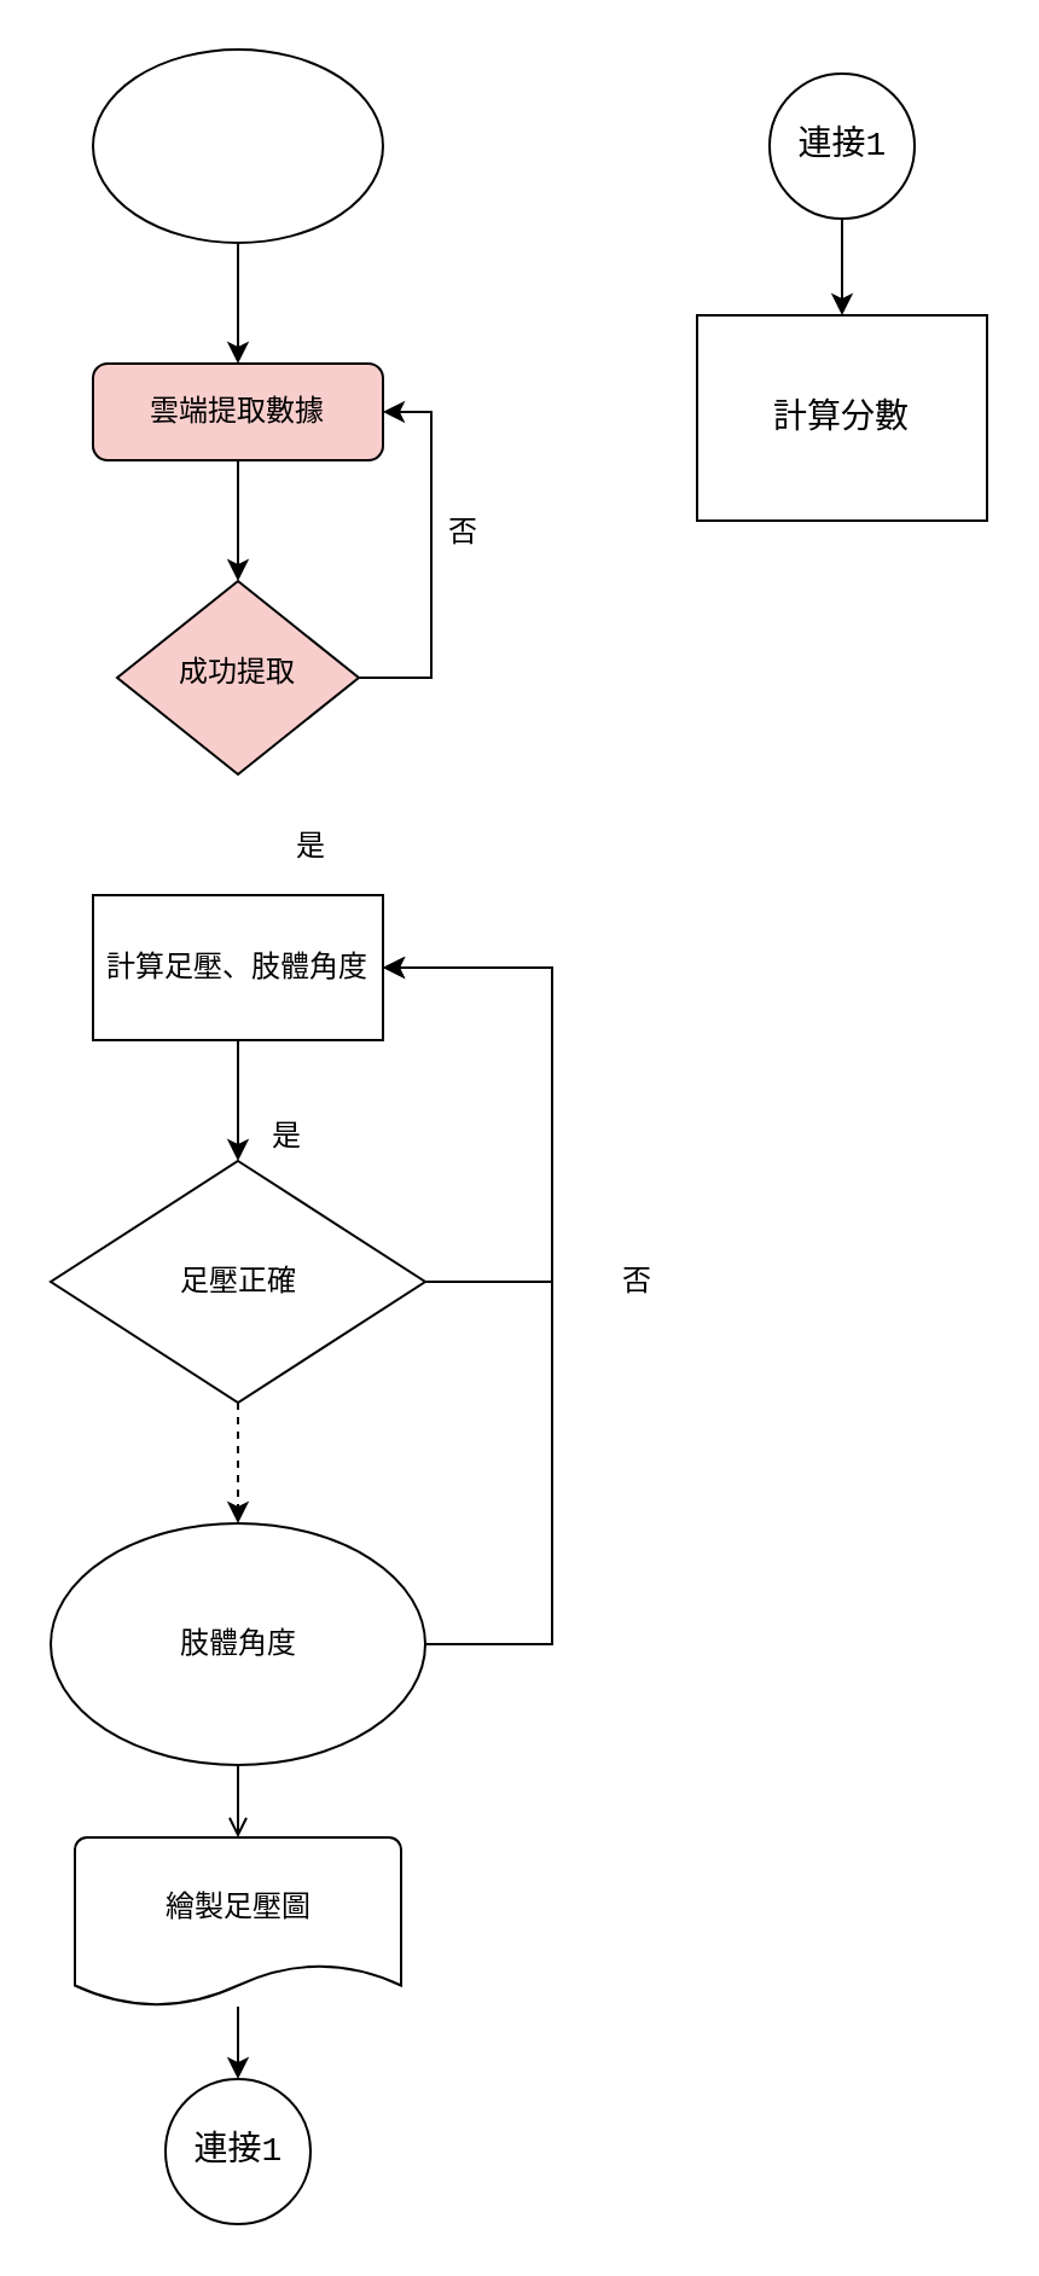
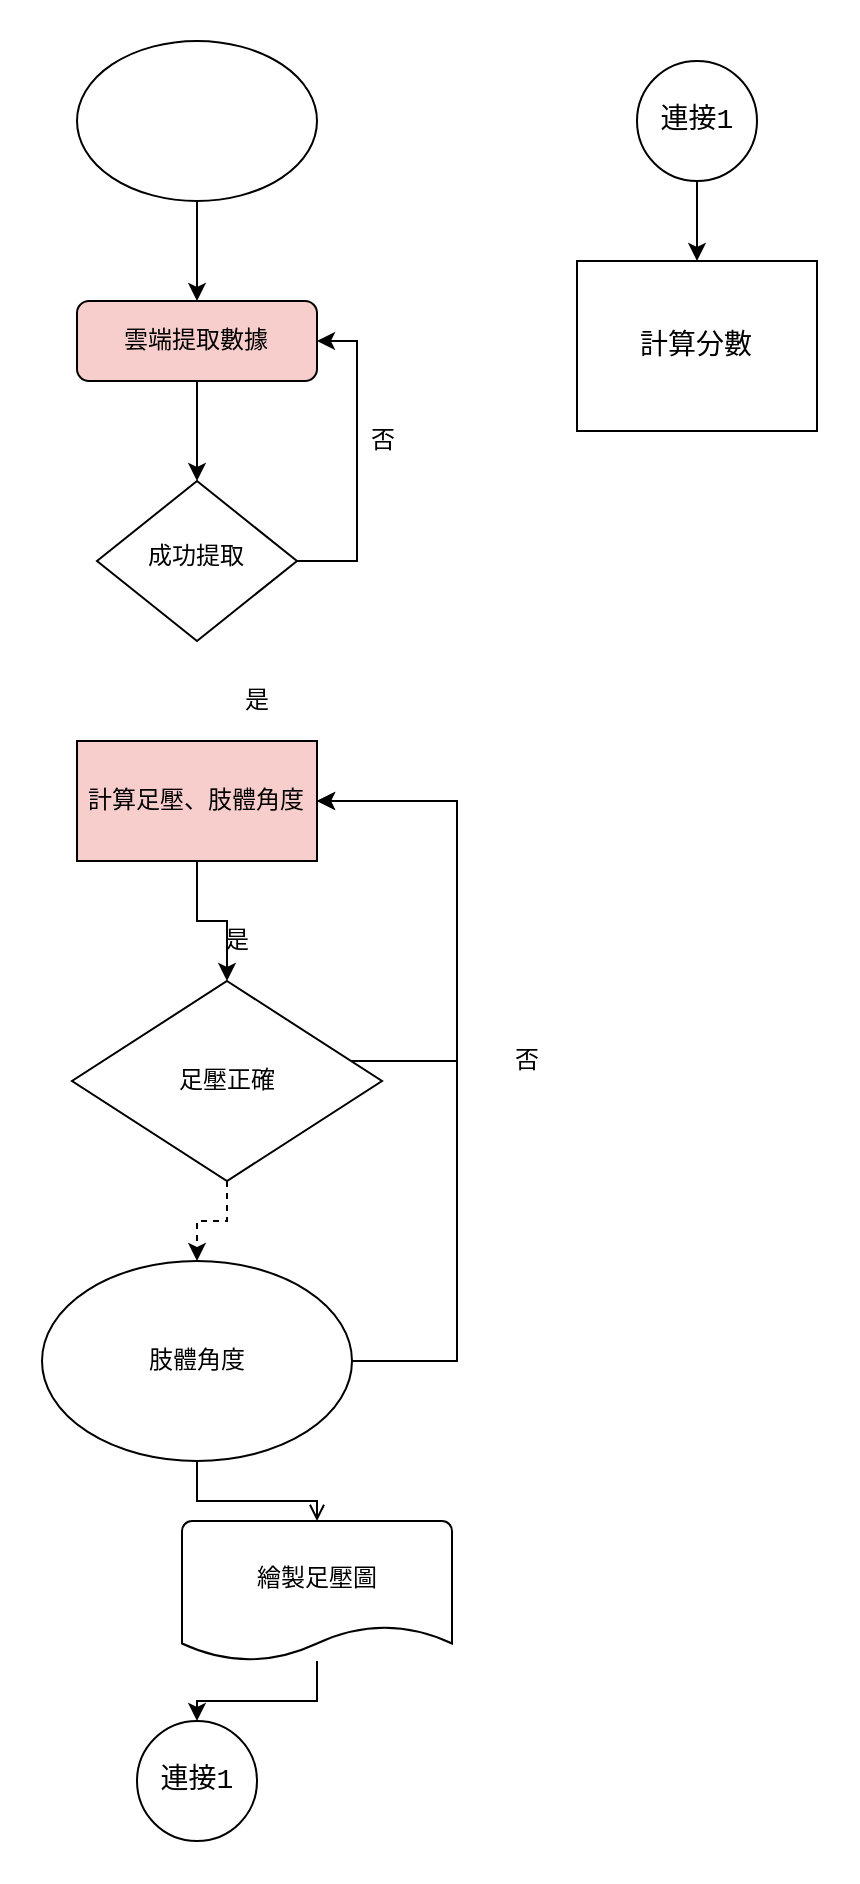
  <mxCell id="0" />
  <mxCell id="1" parent="0" />
  <mxCell id="2" value="" style="edgeStyle=orthogonalEdgeStyle;rounded=0;orthogonalLoop=1;jettySize=auto;html=1;" edge="1" parent="1" source="3" target="5"><mxGeometry relative="1" as="geometry" /></mxCell>
  <mxCell id="3" value="雲端提取數據" style="rounded=1;whiteSpace=wrap;html=1;fontSize=12;glass=0;strokeWidth=1;shadow=0;fillColor=#f8cecc;" parent="1" vertex="1"><mxGeometry x="38" y="150" width="120" height="40" as="geometry" /></mxCell>
  <mxCell id="4" style="edgeStyle=orthogonalEdgeStyle;rounded=0;orthogonalLoop=1;jettySize=auto;html=1;entryX=1;entryY=0.5;entryDx=0;entryDy=0;" edge="1" parent="1" source="5" target="3"><mxGeometry relative="1" as="geometry"><Array as="points"><mxPoint x="178" y="280" /><mxPoint x="178" y="170" /></Array></mxGeometry></mxCell>
- <mxCell id="5" value="成功提取" style="rhombus;whiteSpace=wrap;html=1;shadow=0;fontFamily=Helvetica;fontSize=12;align=center;strokeWidth=1;spacing=6;spacingTop=-4;fillColor=#f8cecc;" parent="1" vertex="1"><mxGeometry x="48" y="240" width="100" height="80" as="geometry" /></mxCell>
+ <mxCell id="5" value="成功提取" style="rhombus;whiteSpace=wrap;html=1;shadow=0;fontFamily=Helvetica;fontSize=12;align=center;strokeWidth=1;spacing=6;spacingTop=-4;" parent="1" vertex="1"><mxGeometry x="48" y="240" width="100" height="80" as="geometry" /></mxCell>
  <mxCell id="6" value="" style="ellipse;whiteSpace=wrap;html=1;shadow=0;" vertex="1" parent="1"><mxGeometry x="38" y="20" width="120" height="80" as="geometry" /></mxCell>
  <mxCell id="7" value="" style="endArrow=classic;html=1;rounded=0;exitX=0.5;exitY=1;exitDx=0;exitDy=0;entryX=0.5;entryY=0;entryDx=0;entryDy=0;" edge="1" parent="1" source="6" target="3"><mxGeometry width="50" height="50" relative="1" as="geometry"><mxPoint x="78" y="150" as="sourcePoint" /><mxPoint x="128" y="100" as="targetPoint" /></mxGeometry></mxCell>
  <mxCell id="8" value="" style="edgeStyle=orthogonalEdgeStyle;rounded=0;orthogonalLoop=1;jettySize=auto;html=1;" edge="1" parent="1" source="9" target="12"><mxGeometry relative="1" as="geometry" /></mxCell>
- <mxCell id="9" value="計算足壓、&lt;span style=&quot;text-align: right&quot;&gt;肢體角度&lt;/span&gt;" style="rounded=0;whiteSpace=wrap;html=1;shadow=0;" vertex="1" parent="1"><mxGeometry x="38" y="370" width="120" height="60" as="geometry" /></mxCell>
+ <mxCell id="9" value="計算足壓、&lt;span style=&quot;text-align: right&quot;&gt;肢體角度&lt;/span&gt;" style="rounded=0;whiteSpace=wrap;html=1;shadow=0;fillColor=#f8cecc;" vertex="1" parent="1"><mxGeometry x="38" y="370" width="120" height="60" as="geometry" /></mxCell>
  <mxCell id="10" style="edgeStyle=orthogonalEdgeStyle;rounded=0;orthogonalLoop=1;jettySize=auto;html=1;entryX=1;entryY=0.5;entryDx=0;entryDy=0;" edge="1" parent="1" source="12" target="9"><mxGeometry relative="1" as="geometry"><Array as="points"><mxPoint x="228" y="530" /><mxPoint x="228" y="400" /></Array></mxGeometry></mxCell>
  <mxCell id="11" value="" style="edgeStyle=orthogonalEdgeStyle;rounded=0;orthogonalLoop=1;jettySize=auto;html=1;dashed=1;" edge="1" parent="1" source="12" target="19"><mxGeometry relative="1" as="geometry" /></mxCell>
- <mxCell id="12" value="足壓正確" style="rhombus;whiteSpace=wrap;html=1;rounded=0;shadow=0;" vertex="1" parent="1"><mxGeometry x="20.5" y="480" width="155" height="100" as="geometry" /></mxCell>
+ <mxCell id="12" value="足壓正確" style="rhombus;whiteSpace=wrap;html=1;rounded=0;shadow=0;" vertex="1" parent="1"><mxGeometry x="35.5" y="490" width="155" height="100" as="geometry" /></mxCell>
  <mxCell id="13" value="否" style="text;html=1;align=center;verticalAlign=middle;resizable=0;points=[];autosize=1;strokeColor=none;fillColor=none;" vertex="1" parent="1"><mxGeometry x="175.5" y="210" width="30" height="20" as="geometry" /></mxCell>
  <mxCell id="14" value="是" style="text;html=1;align=center;verticalAlign=middle;resizable=0;points=[];autosize=1;strokeColor=none;fillColor=none;" vertex="1" parent="1"><mxGeometry x="113" y="340" width="30" height="20" as="geometry" /></mxCell>
  <mxCell id="15" value="否" style="text;html=1;align=center;verticalAlign=middle;resizable=0;points=[];autosize=1;strokeColor=none;fillColor=none;" vertex="1" parent="1"><mxGeometry x="248" y="520" width="30" height="20" as="geometry" /></mxCell>
  <mxCell id="16" value="是" style="text;html=1;align=center;verticalAlign=middle;resizable=0;points=[];autosize=1;strokeColor=none;fillColor=none;" vertex="1" parent="1"><mxGeometry x="103" y="460" width="30" height="20" as="geometry" /></mxCell>
  <mxCell id="17" style="edgeStyle=orthogonalEdgeStyle;rounded=0;orthogonalLoop=1;jettySize=auto;html=1;" edge="1" parent="1" source="19"><mxGeometry relative="1" as="geometry"><mxPoint x="158" y="400" as="targetPoint" /><Array as="points"><mxPoint x="228" y="680" /><mxPoint x="228" y="400" /></Array></mxGeometry></mxCell>
  <mxCell id="18" value="" style="edgeStyle=orthogonalEdgeStyle;rounded=0;orthogonalLoop=1;jettySize=auto;html=1;entryX=0.5;entryY=0;entryDx=0;entryDy=0;entryPerimeter=0;endArrow=open;" edge="1" parent="1" source="19" target="21"><mxGeometry relative="1" as="geometry"><mxPoint x="98.029" y="760" as="targetPoint" /></mxGeometry></mxCell>
  <mxCell id="19" value="肢體角度" style="ellipse;whiteSpace=wrap;html=1;shadow=0;" vertex="1" parent="1"><mxGeometry x="20.5" y="630" width="155" height="100" as="geometry" /></mxCell>
  <mxCell id="20" value="" style="edgeStyle=orthogonalEdgeStyle;rounded=0;orthogonalLoop=1;jettySize=auto;html=1;fontFamily=Courier New;fontSize=14;" edge="1" parent="1" source="21" target="22"><mxGeometry relative="1" as="geometry" /></mxCell>
- <mxCell id="21" value="&lt;p style=&quot;line-height: 0.6&quot;&gt;繪製足壓圖&lt;/p&gt;" style="strokeWidth=1;html=1;shape=mxgraph.flowchart.document2;whiteSpace=wrap;size=0.25;shadow=0;align=center;verticalAlign=top;spacing=9;" vertex="1" parent="1"><mxGeometry x="30.5" y="760" width="135" height="70" as="geometry" /></mxCell>
+ <mxCell id="21" value="&lt;p style=&quot;line-height: 0.6&quot;&gt;繪製足壓圖&lt;/p&gt;" style="strokeWidth=1;html=1;shape=mxgraph.flowchart.document2;whiteSpace=wrap;size=0.25;shadow=0;align=center;verticalAlign=top;spacing=9;" vertex="1" parent="1"><mxGeometry x="90.5" y="760" width="135" height="70" as="geometry" /></mxCell>
  <mxCell id="22" value="" style="verticalLabelPosition=bottom;verticalAlign=top;html=1;shape=mxgraph.flowchart.on-page_reference;shadow=0;fontFamily=Courier New;fontSize=14;strokeWidth=1;" vertex="1" parent="1"><mxGeometry x="68" y="860" width="60" height="60" as="geometry" /></mxCell>
  <mxCell id="23" value="連接1" style="text;html=1;align=center;verticalAlign=middle;resizable=0;points=[];autosize=1;strokeColor=none;fillColor=none;fontSize=14;fontFamily=Courier New;" vertex="1" parent="1"><mxGeometry x="73" y="880" width="50" height="20" as="geometry" /></mxCell>
  <mxCell id="24" value="" style="edgeStyle=orthogonalEdgeStyle;rounded=0;orthogonalLoop=1;jettySize=auto;html=1;fontFamily=Courier New;fontSize=14;" edge="1" parent="1" source="25" target="27"><mxGeometry relative="1" as="geometry" /></mxCell>
  <mxCell id="25" value="" style="verticalLabelPosition=bottom;verticalAlign=top;html=1;shape=mxgraph.flowchart.on-page_reference;shadow=0;fontFamily=Courier New;fontSize=14;strokeWidth=1;" vertex="1" parent="1"><mxGeometry x="318" y="30" width="60" height="60" as="geometry" /></mxCell>
  <mxCell id="26" value="連接1" style="text;html=1;align=center;verticalAlign=middle;resizable=0;points=[];autosize=1;strokeColor=none;fillColor=none;fontSize=14;fontFamily=Courier New;" vertex="1" parent="1"><mxGeometry x="323" y="50" width="50" height="20" as="geometry" /></mxCell>
  <mxCell id="27" value="計算分數" style="whiteSpace=wrap;html=1;fontSize=14;fontFamily=Courier New;verticalAlign=middle;shadow=0;strokeWidth=1;" vertex="1" parent="1"><mxGeometry x="288" y="130" width="120" height="85" as="geometry" /></mxCell>
